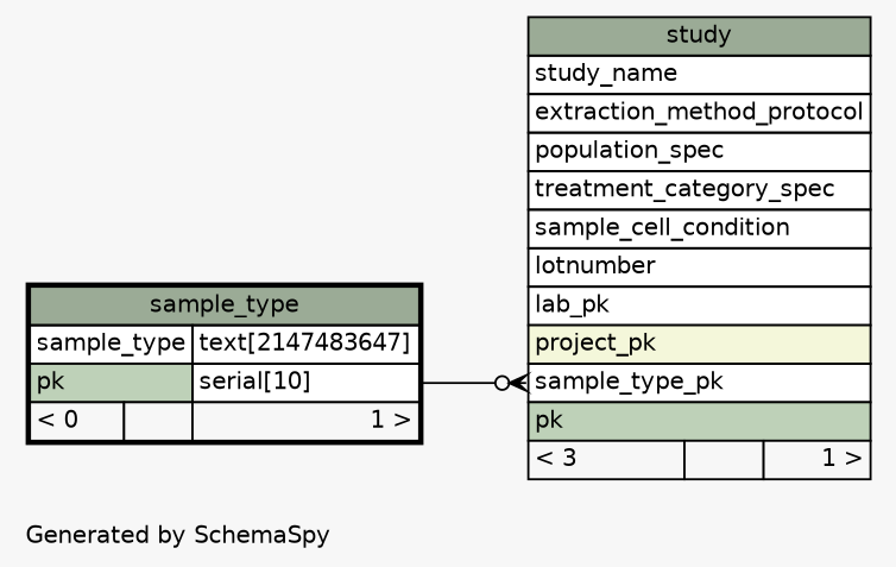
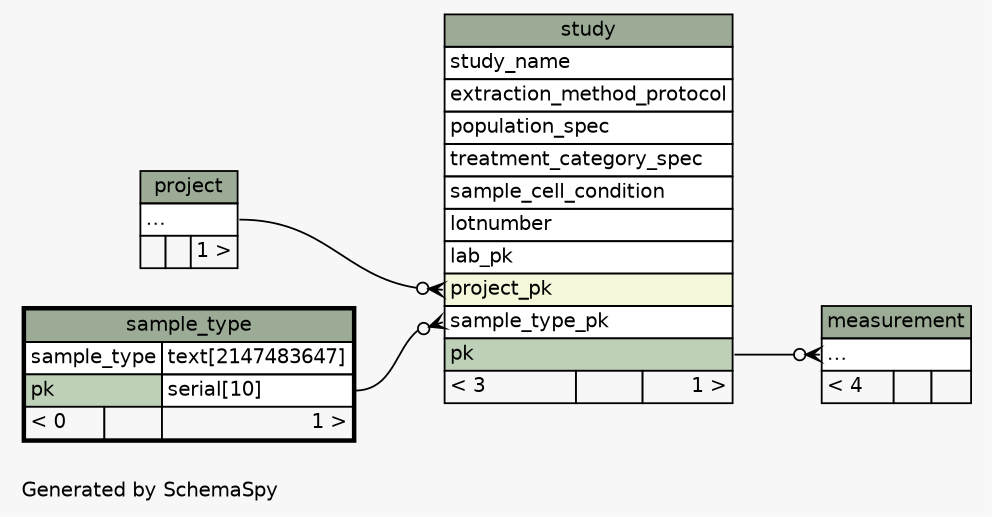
  digraph {
    bgcolor="#f7f7f7"
    fontname=Helvetica
    fontsize=11
    label="\nGenerated by SchemaSpy"
    labeljust=l
    nodesep=0.18
    rankdir=RL
    ranksep=0.46
    node [fontname=Helvetica fontsize=11 shape=plaintext]
    edge [arrowhead=none arrowsize=0.8 arrowtail=crowodot dir=back]
+   n1 [label=<     <TABLE BORDER="0" CELLBORDER="1" CELLSPACING="0" BGCOLOR="#ffffff">       <TR><TD COLSPAN="3" BGCOLOR="#9bab96" ALIGN="CENTER">measurement</TD></TR>       <TR><TD PORT="elipses" COLSPAN="3" ALIGN="LEFT">...</TD></TR>       <TR><TD ALIGN="LEFT" BGCOLOR="#f7f7f7">&lt; 4</TD><TD ALIGN="RIGHT" BGCOLOR="#f7f7f7">  </TD><TD ALIGN="RIGHT" BGCOLOR="#f7f7f7">  </TD></TR>     </TABLE>>]
    n2 [label=<     <TABLE BORDER="0" CELLBORDER="1" CELLSPACING="0" BGCOLOR="#ffffff">       <TR><TD COLSPAN="3" BGCOLOR="#9bab96" ALIGN="CENTER">study</TD></TR>       <TR><TD PORT="study_name" COLSPAN="3" ALIGN="LEFT">study_name</TD></TR>       <TR><TD PORT="extraction_method_protocol" COLSPAN="3" ALIGN="LEFT">extraction_method_protocol</TD></TR>       <TR><TD PORT="population_spec" COLSPAN="3" ALIGN="LEFT">population_spec</TD></TR>       <TR><TD PORT="treatment_category_spec" COLSPAN="3" ALIGN="LEFT">treatment_category_spec</TD></TR>       <TR><TD PORT="sample_cell_condition" COLSPAN="3" ALIGN="LEFT">sample_cell_condition</TD></TR>       <TR><TD PORT="lotnumber" COLSPAN="3" ALIGN="LEFT">lotnumber</TD></TR>       <TR><TD PORT="lab_pk" COLSPAN="3" ALIGN="LEFT">lab_pk</TD></TR>       <TR><TD PORT="project_pk" COLSPAN="3" BGCOLOR="#f4f7da" ALIGN="LEFT">project_pk</TD></TR>       <TR><TD PORT="sample_type_pk" COLSPAN="3" ALIGN="LEFT">sample_type_pk</TD></TR>       <TR><TD PORT="pk" COLSPAN="3" BGCOLOR="#bed1b8" ALIGN="LEFT">pk</TD></TR>       <TR><TD ALIGN="LEFT" BGCOLOR="#f7f7f7">&lt; 3</TD><TD ALIGN="RIGHT" BGCOLOR="#f7f7f7">  </TD><TD ALIGN="RIGHT" BGCOLOR="#f7f7f7">1 &gt;</TD></TR>     </TABLE>>]
+   n3 [label=<     <TABLE BORDER="0" CELLBORDER="1" CELLSPACING="0" BGCOLOR="#ffffff">       <TR><TD COLSPAN="3" BGCOLOR="#9bab96" ALIGN="CENTER">project</TD></TR>       <TR><TD PORT="elipses" COLSPAN="3" ALIGN="LEFT">...</TD></TR>       <TR><TD ALIGN="LEFT" BGCOLOR="#f7f7f7">  </TD><TD ALIGN="RIGHT" BGCOLOR="#f7f7f7">  </TD><TD ALIGN="RIGHT" BGCOLOR="#f7f7f7">1 &gt;</TD></TR>     </TABLE>>]
    n4 [label=<     <TABLE BORDER="2" CELLBORDER="1" CELLSPACING="0" BGCOLOR="#ffffff">       <TR><TD COLSPAN="3" BGCOLOR="#9bab96" ALIGN="CENTER">sample_type</TD></TR>       <TR><TD PORT="sample_type" COLSPAN="2" ALIGN="LEFT">sample_type</TD><TD PORT="sample_type.type" ALIGN="LEFT">text[2147483647]</TD></TR>       <TR><TD PORT="pk" COLSPAN="2" BGCOLOR="#bed1b8" ALIGN="LEFT">pk</TD><TD PORT="pk.type" ALIGN="LEFT">serial[10]</TD></TR>       <TR><TD ALIGN="LEFT" BGCOLOR="#f7f7f7">&lt; 0</TD><TD ALIGN="RIGHT" BGCOLOR="#f7f7f7">  </TD><TD ALIGN="RIGHT" BGCOLOR="#f7f7f7">1 &gt;</TD></TR>     </TABLE>>]
+   n1 -> n2 [headport="pk:e" tailport="elipses:w"]
+   n2 -> n3 [headport="elipses:e" tailport="project_pk:w"]
    n2 -> n4 [headport="pk.type:e" tailport="sample_type_pk:w"]
  }
